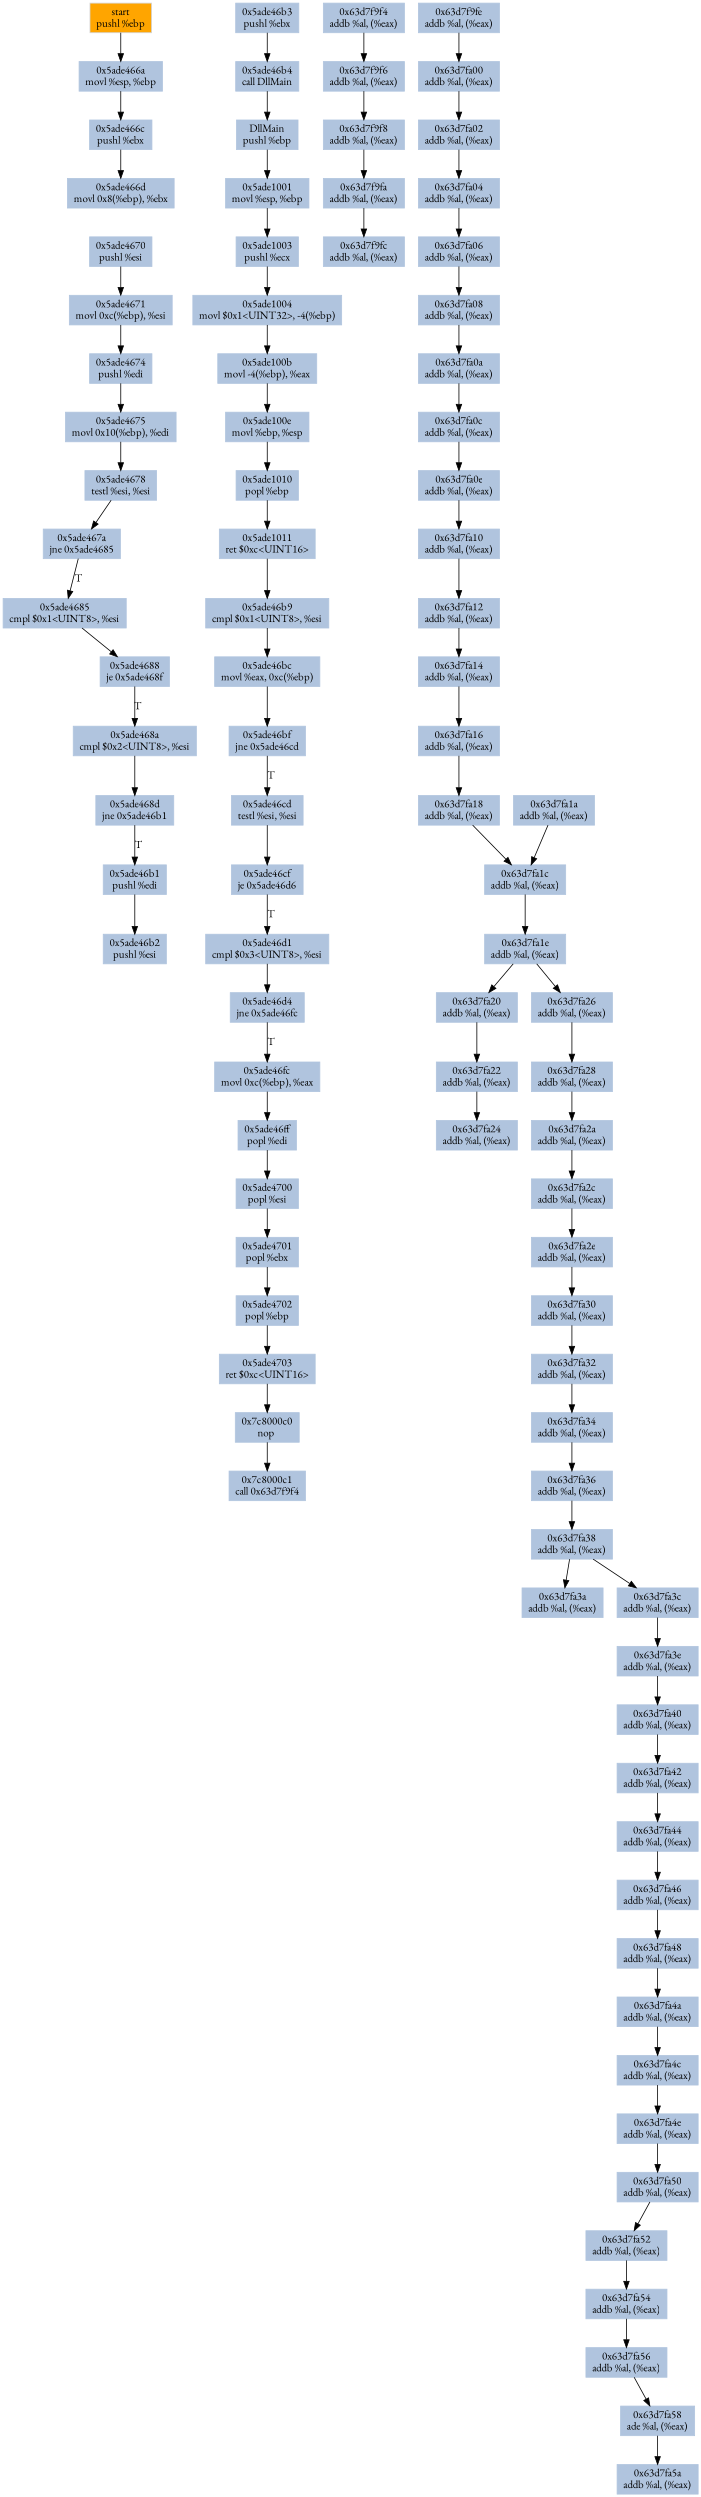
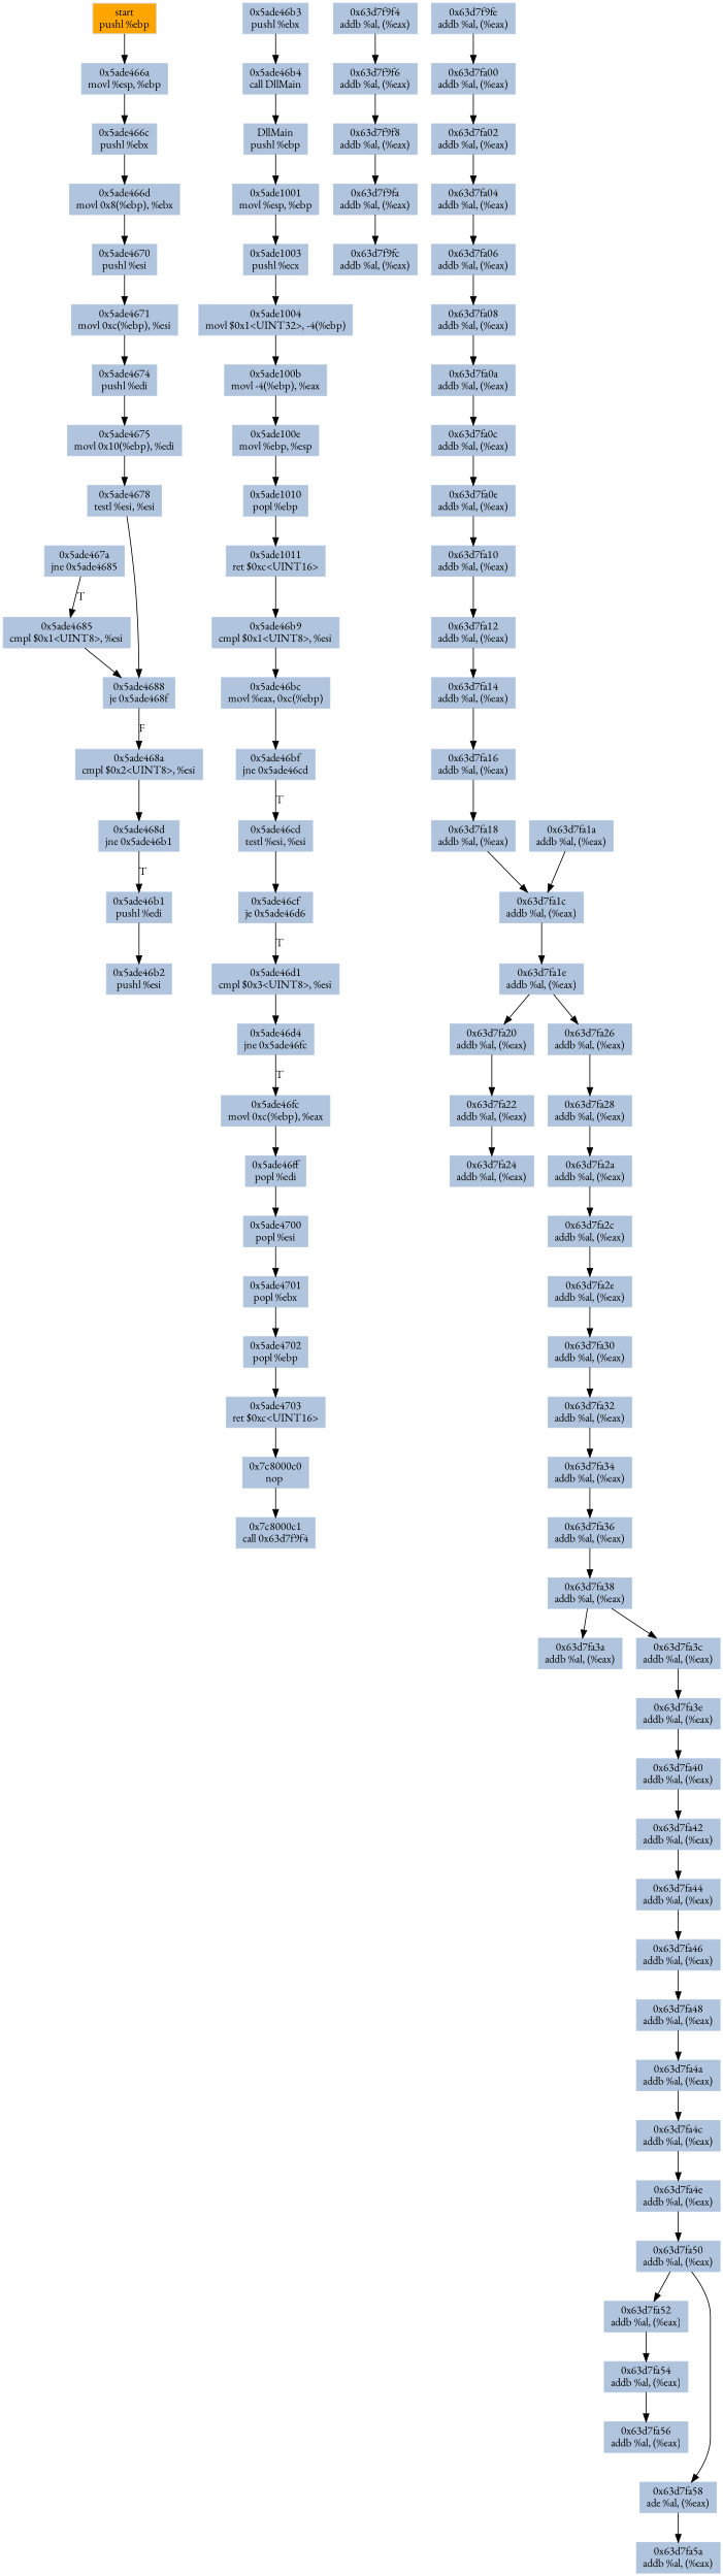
  digraph {
    fontname="EB Garamond"
    node [color=lightsteelblue fillcolor=lightsteelblue fontname="EB Garamond" shape=rectangle style=filled]
    edge [color="#000000" fontname="EB Garamond"]
    n1 [color=lightgrey fillcolor=orange label="start\npushl %ebp"]
    n2 [label="0x5ade466a\nmovl %esp, %ebp"]
    n3 [label="0x5ade466c\npushl %ebx"]
    n4 [label="0x5ade466d\nmovl 0x8(%ebp), %ebx"]
    n5 [label="0x5ade4670\npushl %esi"]
    n6 [label="0x5ade4671\nmovl 0xc(%ebp), %esi"]
    n7 [label="0x5ade4674\npushl %edi"]
    n8 [label="0x5ade4675\nmovl 0x10(%ebp), %edi"]
    n9 [label="0x5ade4678\ntestl %esi, %esi"]
    n10 [label="0x5ade467a\njne 0x5ade4685"]
    n11 [label="0x5ade4685\ncmpl $0x1<UINT8>, %esi"]
    n12 [label="0x5ade4688\nje 0x5ade468f"]
    n13 [label="0x5ade468a\ncmpl $0x2<UINT8>, %esi"]
    n14 [label="0x5ade468d\njne 0x5ade46b1"]
    n15 [label="0x5ade46b1\npushl %edi"]
    n16 [label="0x5ade46b2\npushl %esi"]
    n17 [label="0x5ade46b3\npushl %ebx"]
    n18 [label="0x5ade46b4\ncall DllMain"]
    n19 [label="DllMain\npushl %ebp"]
    n20 [label="0x5ade1001\nmovl %esp, %ebp"]
    n21 [label="0x5ade1003\npushl %ecx"]
    n22 [label="0x5ade1004\nmovl $0x1<UINT32>, -4(%ebp)"]
    n23 [label="0x5ade100b\nmovl -4(%ebp), %eax"]
    n24 [label="0x5ade100e\nmovl %ebp, %esp"]
    n25 [label="0x5ade1010\npopl %ebp"]
    n26 [label="0x5ade1011\nret $0xc<UINT16>"]
    n27 [label="0x5ade46b9\ncmpl $0x1<UINT8>, %esi"]
    n28 [label="0x5ade46bc\nmovl %eax, 0xc(%ebp)"]
    n29 [label="0x5ade46bf\njne 0x5ade46cd"]
    n30 [label="0x5ade46cd\ntestl %esi, %esi"]
    n31 [label="0x5ade46cf\nje 0x5ade46d6"]
    n32 [label="0x5ade46d1\ncmpl $0x3<UINT8>, %esi"]
    n33 [label="0x5ade46d4\njne 0x5ade46fc"]
    n34 [label="0x5ade46fc\nmovl 0xc(%ebp), %eax"]
    n35 [label="0x5ade46ff\npopl %edi"]
    n36 [label="0x5ade4700\npopl %esi"]
    n37 [label="0x5ade4701\npopl %ebx"]
    n38 [label="0x5ade4702\npopl %ebp"]
    n39 [label="0x5ade4703\nret $0xc<UINT16>"]
    n40 [label="0x7c8000c0\nnop "]
    n41 [label="0x7c8000c1\ncall 0x63d7f9f4"]
    n42 [label="0x63d7f9f4\naddb %al, (%eax)"]
    n43 [label="0x63d7f9f6\naddb %al, (%eax)"]
    n44 [label="0x63d7f9f8\naddb %al, (%eax)"]
    n45 [label="0x63d7f9fa\naddb %al, (%eax)"]
    n46 [label="0x63d7f9fc\naddb %al, (%eax)"]
    n47 [label="0x63d7f9fe\naddb %al, (%eax)"]
    n48 [label="0x63d7fa00\naddb %al, (%eax)"]
    n49 [label="0x63d7fa02\naddb %al, (%eax)"]
    n50 [label="0x63d7fa04\naddb %al, (%eax)"]
    n51 [label="0x63d7fa06\naddb %al, (%eax)"]
    n52 [label="0x63d7fa08\naddb %al, (%eax)"]
    n53 [label="0x63d7fa0a\naddb %al, (%eax)"]
    n54 [label="0x63d7fa0c\naddb %al, (%eax)"]
    n55 [label="0x63d7fa0e\naddb %al, (%eax)"]
    n56 [label="0x63d7fa10\naddb %al, (%eax)"]
    n57 [label="0x63d7fa12\naddb %al, (%eax)"]
    n58 [label="0x63d7fa14\naddb %al, (%eax)"]
    n59 [label="0x63d7fa16\naddb %al, (%eax)"]
    n60 [label="0x63d7fa18\naddb %al, (%eax)"]
    n61 [label="0x63d7fa1c\naddb %al, (%eax)"]
    n62 [label="0x63d7fa1a\naddb %al, (%eax)"]
    n63 [label="0x63d7fa1e\naddb %al, (%eax)"]
    n64 [label="0x63d7fa20\naddb %al, (%eax)"]
    n65 [label="0x63d7fa26\naddb %al, (%eax)"]
    n66 [label="0x63d7fa22\naddb %al, (%eax)"]
    n67 [label="0x63d7fa24\naddb %al, (%eax)"]
    n68 [label="0x63d7fa28\naddb %al, (%eax)"]
    n69 [label="0x63d7fa2a\naddb %al, (%eax)"]
    n70 [label="0x63d7fa2c\naddb %al, (%eax)"]
    n71 [label="0x63d7fa2e\naddb %al, (%eax)"]
    n72 [label="0x63d7fa30\naddb %al, (%eax)"]
    n73 [label="0x63d7fa32\naddb %al, (%eax)"]
    n74 [label="0x63d7fa34\naddb %al, (%eax)"]
    n75 [label="0x63d7fa36\naddb %al, (%eax)"]
    n76 [label="0x63d7fa38\naddb %al, (%eax)"]
    n77 [label="0x63d7fa3a\naddb %al, (%eax)"]
    n78 [label="0x63d7fa3c\naddb %al, (%eax)"]
    n79 [label="0x63d7fa3e\naddb %al, (%eax)"]
    n80 [label="0x63d7fa40\naddb %al, (%eax)"]
    n81 [label="0x63d7fa42\naddb %al, (%eax)"]
    n82 [label="0x63d7fa44\naddb %al, (%eax)"]
    n83 [label="0x63d7fa46\naddb %al, (%eax)"]
    n84 [label="0x63d7fa48\naddb %al, (%eax)"]
    n85 [label="0x63d7fa4a\naddb %al, (%eax)"]
    n86 [label="0x63d7fa4c\naddb %al, (%eax)"]
    n87 [label="0x63d7fa4e\naddb %al, (%eax)"]
    n88 [label="0x63d7fa50\naddb %al, (%eax)"]
    n89 [label="0x63d7fa52\naddb %al, (%eax)"]
    n90 [label="0x63d7fa54\naddb %al, (%eax)"]
    n91 [label="0x63d7fa56\naddb %al, (%eax)"]
    n92 [label="0x63d7fa58\nade %al, (%eax)"]
    n93 [label="0x63d7fa5a\naddb %al, (%eax)"]
    n1 -> n2
    n2 -> n3
    n3 -> n4
+   n4 -> n5
    n5 -> n6
    n6 -> n7
    n7 -> n8
    n8 -> n9
-   n9 -> n10
+   n9 -> n12
    n10 -> n11 [label=T]
    n11 -> n12
-   n12 -> n13 [label=T]
+   n12 -> n13 [label=F]
    n13 -> n14
    n14 -> n15 [label=T]
    n15 -> n16
    n17 -> n18
    n18 -> n19
    n19 -> n20
    n20 -> n21
    n21 -> n22
    n22 -> n23
    n23 -> n24
    n24 -> n25
    n25 -> n26
    n26 -> n27
    n27 -> n28
    n28 -> n29
    n29 -> n30 [label=T]
    n30 -> n31
    n31 -> n32 [label=T]
    n32 -> n33
    n33 -> n34 [label=T]
    n34 -> n35
    n35 -> n36
    n36 -> n37
    n37 -> n38
    n38 -> n39
    n39 -> n40
    n40 -> n41
    n42 -> n43
    n43 -> n44
    n44 -> n45
    n45 -> n46
    n47 -> n48
    n48 -> n49
    n49 -> n50
    n50 -> n51
    n51 -> n52
    n52 -> n53
    n53 -> n54
    n54 -> n55
    n55 -> n56
    n56 -> n57
    n57 -> n58
    n58 -> n59
    n59 -> n60
    n60 -> n61
    n61 -> n63
    n62 -> n61
    n63 -> n64
    n63 -> n65
    n64 -> n66
    n65 -> n68
    n66 -> n67
    n68 -> n69
    n69 -> n70
    n70 -> n71
    n71 -> n72
    n72 -> n73
    n73 -> n74
    n74 -> n75
    n75 -> n76
    n76 -> n77
    n76 -> n78
    n78 -> n79
    n79 -> n80
    n80 -> n81
    n81 -> n82
    n82 -> n83
    n83 -> n84
    n84 -> n85
    n85 -> n86
    n86 -> n87
    n87 -> n88
    n88 -> n89
    n89 -> n90
    n90 -> n91
-   n91 -> n92
+   n88 -> n92
    n92 -> n93
  }
